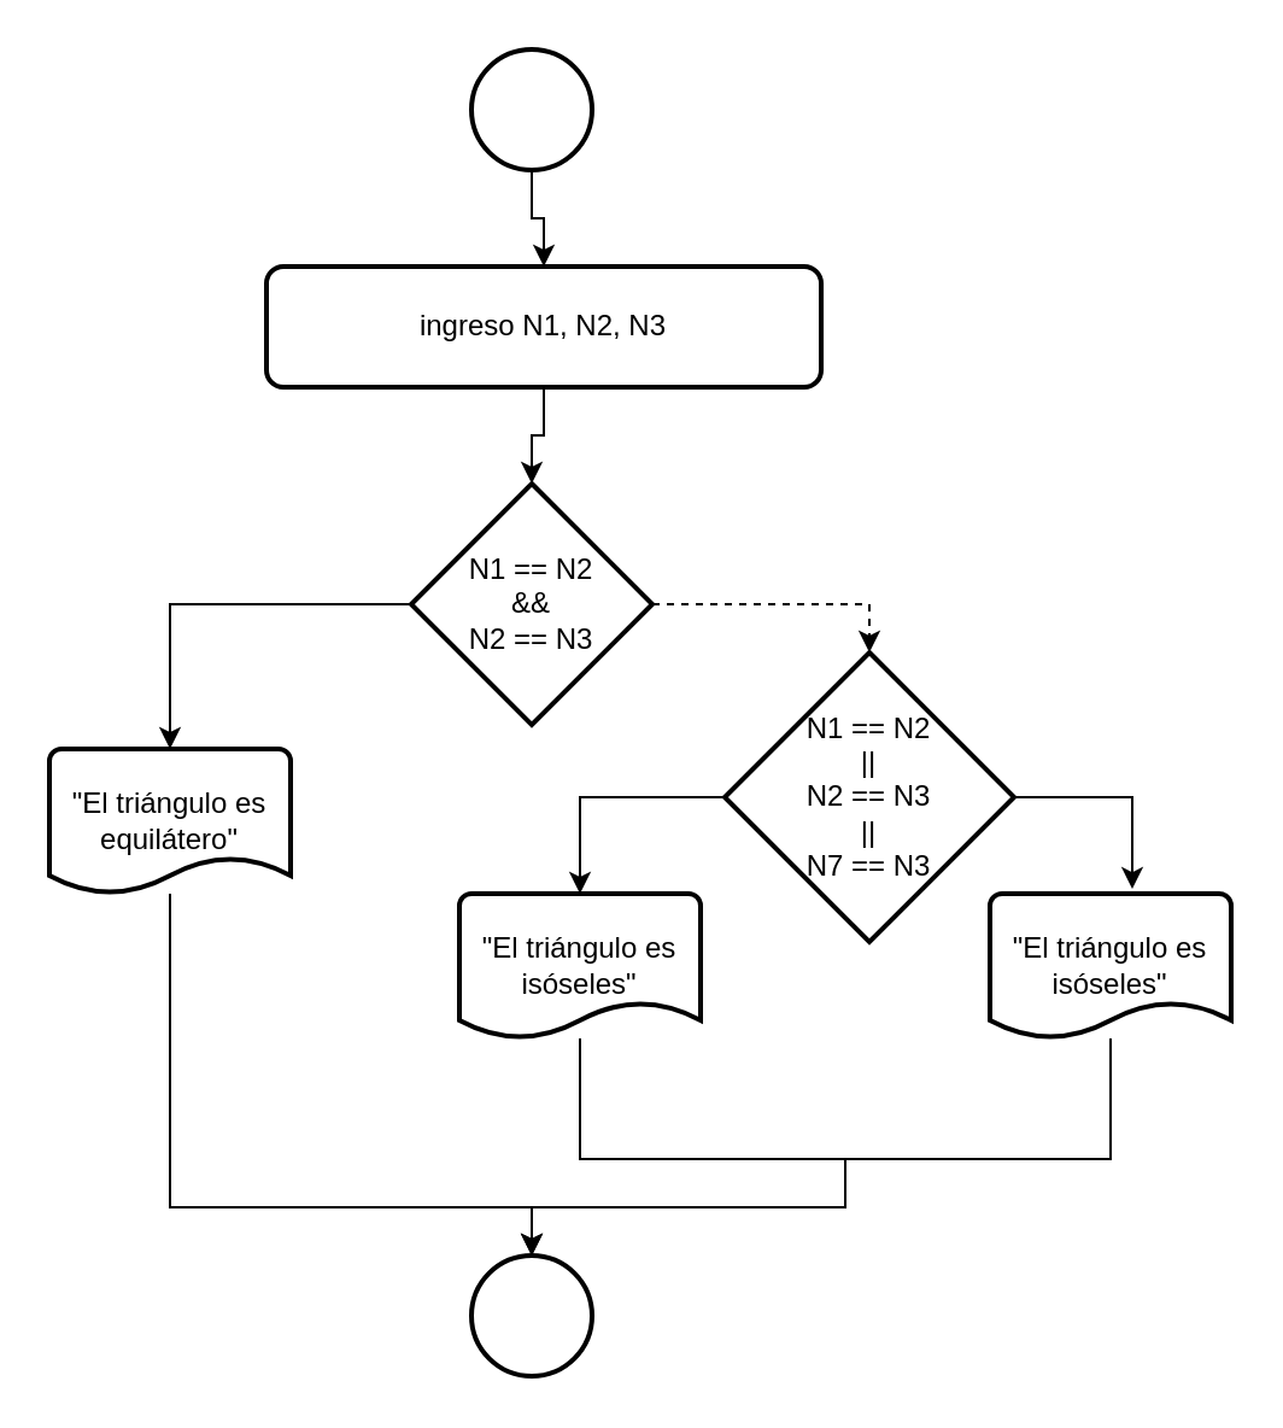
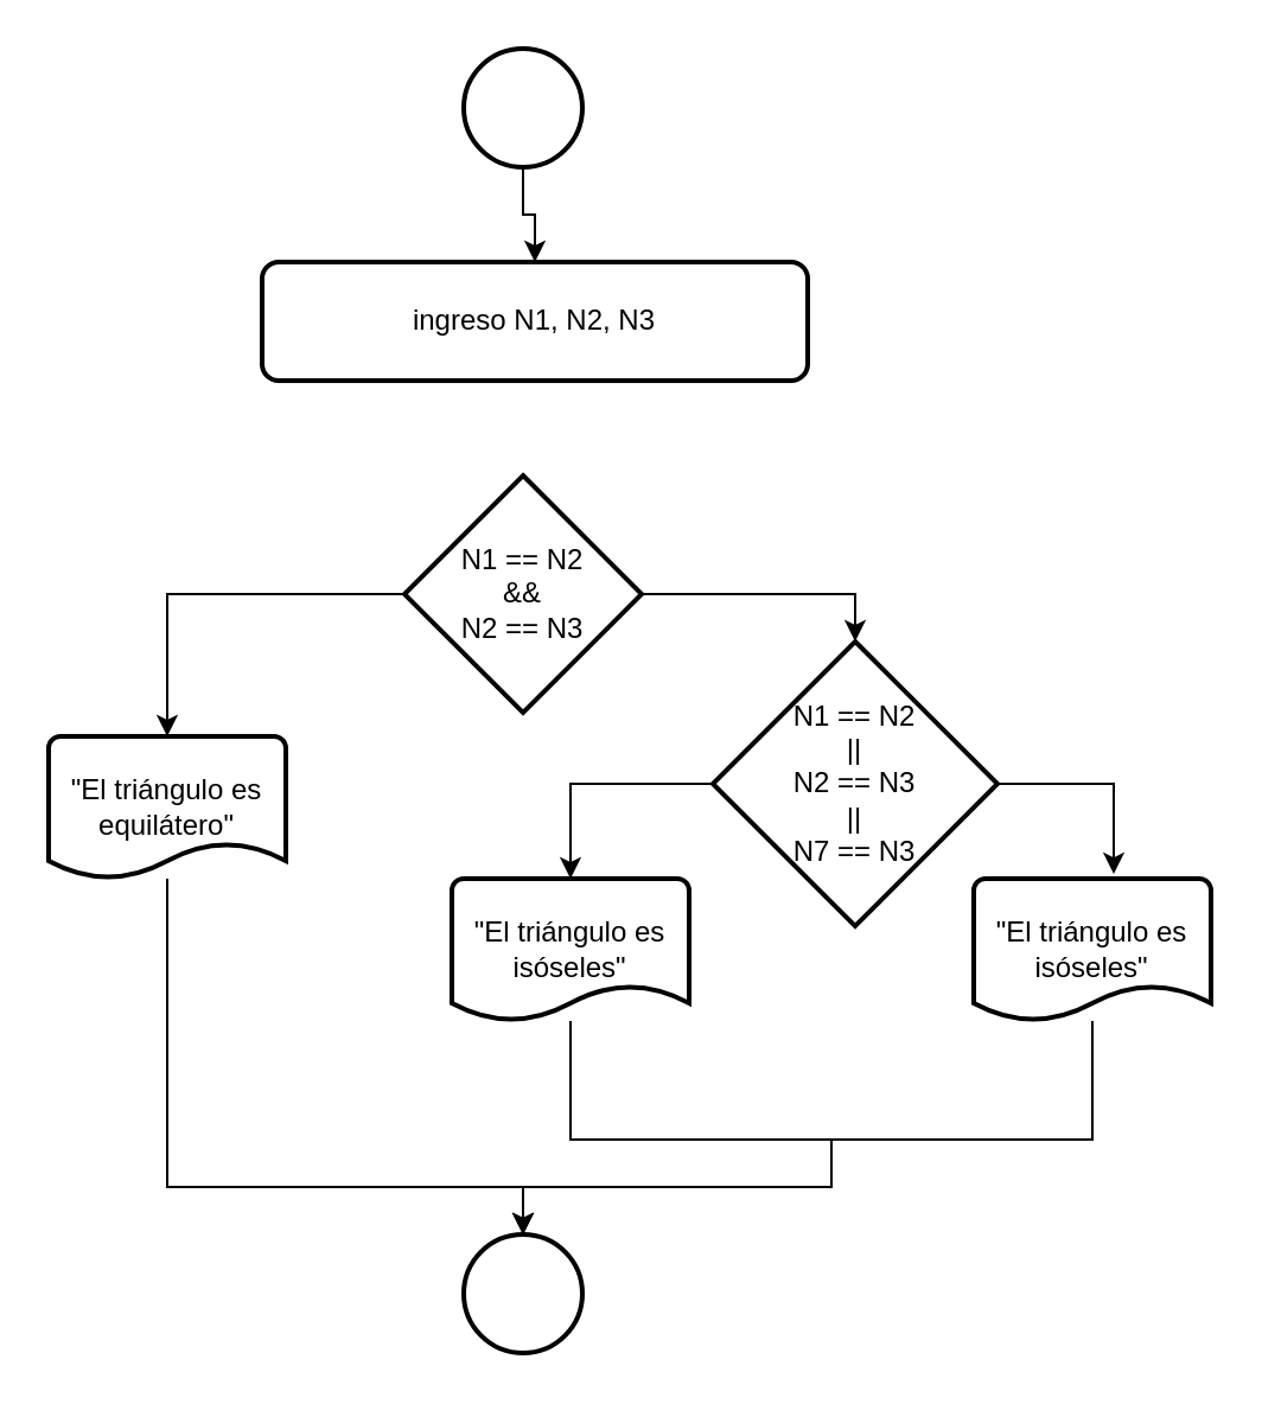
  <mxCell id="0" />
  <mxCell id="1" parent="0" />
  <mxCell id="2" style="edgeStyle=orthogonalEdgeStyle;rounded=0;orthogonalLoop=1;jettySize=auto;html=1;entryX=0.5;entryY=0;entryDx=0;entryDy=0;" parent="1" source="3" target="6" edge="1"><mxGeometry relative="1" as="geometry" /></mxCell>
  <mxCell id="3" value="" style="strokeWidth=2;html=1;shape=mxgraph.flowchart.start_2;whiteSpace=wrap;" parent="1" vertex="1"><mxGeometry x="195" y="20" width="50" height="50" as="geometry" /></mxCell>
  <mxCell id="4" value="" style="strokeWidth=2;html=1;shape=mxgraph.flowchart.start_2;whiteSpace=wrap;" parent="1" vertex="1"><mxGeometry x="195" y="520" width="50" height="50" as="geometry" /></mxCell>
- <mxCell id="5" style="edgeStyle=orthogonalEdgeStyle;rounded=0;orthogonalLoop=1;jettySize=auto;html=1;" parent="1" source="6" target="9" edge="1"><mxGeometry relative="1" as="geometry" /></mxCell>
  <mxCell id="6" value="ingreso N1, N2, N3" style="rounded=1;whiteSpace=wrap;html=1;absoluteArcSize=1;arcSize=14;strokeWidth=2;" parent="1" vertex="1"><mxGeometry x="110" y="110" width="230" height="50" as="geometry" /></mxCell>
  <mxCell id="7" style="edgeStyle=orthogonalEdgeStyle;rounded=0;orthogonalLoop=1;jettySize=auto;html=1;entryX=0.5;entryY=0;entryDx=0;entryDy=0;entryPerimeter=0;exitX=0;exitY=0.5;exitDx=0;exitDy=0;exitPerimeter=0;" parent="1" source="9" target="11" edge="1"><mxGeometry relative="1" as="geometry"><mxPoint x="0" y="200" as="sourcePoint" /></mxGeometry></mxCell>
- <mxCell id="8" style="edgeStyle=orthogonalEdgeStyle;rounded=0;orthogonalLoop=1;jettySize=auto;html=1;entryX=0.5;entryY=0;entryDx=0;entryDy=0;entryPerimeter=0;exitX=1;exitY=0.5;exitDx=0;exitDy=0;exitPerimeter=0;dashed=1;" parent="1" source="9" target="14" edge="1"><mxGeometry relative="1" as="geometry"><Array as="points"><mxPoint x="360" y="250" /></Array><mxPoint x="450" y="260" as="sourcePoint" /></mxGeometry></mxCell>
+ <mxCell id="8" style="edgeStyle=orthogonalEdgeStyle;rounded=0;orthogonalLoop=1;jettySize=auto;html=1;entryX=0.5;entryY=0;entryDx=0;entryDy=0;entryPerimeter=0;exitX=1;exitY=0.5;exitDx=0;exitDy=0;exitPerimeter=0;" parent="1" source="9" target="14" edge="1"><mxGeometry relative="1" as="geometry"><Array as="points"><mxPoint x="360" y="250" /></Array><mxPoint x="450" y="260" as="sourcePoint" /></mxGeometry></mxCell>
  <mxCell id="9" value="N1 == N2&lt;br&gt;&amp;amp;&amp;amp;&lt;br&gt;N2 == N3" style="strokeWidth=2;html=1;shape=mxgraph.flowchart.decision;whiteSpace=wrap;" parent="1" vertex="1"><mxGeometry x="170" y="200" width="100" height="100" as="geometry" /></mxCell>
  <mxCell id="10" style="edgeStyle=orthogonalEdgeStyle;rounded=0;orthogonalLoop=1;jettySize=auto;html=1;entryX=0.5;entryY=0;entryDx=0;entryDy=0;entryPerimeter=0;" parent="1" source="11" target="4" edge="1"><mxGeometry relative="1" as="geometry"><Array as="points"><mxPoint x="70" y="500" /><mxPoint x="220" y="500" /></Array></mxGeometry></mxCell>
  <mxCell id="11" value="&quot;El triángulo es equilátero&quot;" style="strokeWidth=2;html=1;shape=mxgraph.flowchart.document2;whiteSpace=wrap;size=0.25;" parent="1" vertex="1"><mxGeometry x="20" y="310" width="100" height="60" as="geometry" /></mxCell>
  <mxCell id="12" style="edgeStyle=orthogonalEdgeStyle;rounded=0;orthogonalLoop=1;jettySize=auto;html=1;entryX=0.5;entryY=0;entryDx=0;entryDy=0;entryPerimeter=0;" parent="1" source="14" target="16" edge="1"><mxGeometry relative="1" as="geometry" /></mxCell>
  <mxCell id="13" style="edgeStyle=orthogonalEdgeStyle;rounded=0;orthogonalLoop=1;jettySize=auto;html=1;entryX=0.59;entryY=-0.033;entryDx=0;entryDy=0;entryPerimeter=0;" parent="1" source="14" edge="1"><mxGeometry relative="1" as="geometry"><Array as="points"><mxPoint x="469" y="330" /></Array><mxPoint x="469" y="368.02" as="targetPoint" /></mxGeometry></mxCell>
  <mxCell id="14" value="N1 == N2&lt;br&gt;||&lt;br&gt;N2 == N3&lt;br&gt;||&lt;br&gt;N7 == N3" style="strokeWidth=2;html=1;shape=mxgraph.flowchart.decision;whiteSpace=wrap;" parent="1" vertex="1"><mxGeometry x="300" y="270" width="120" height="120" as="geometry" /></mxCell>
  <mxCell id="15" style="edgeStyle=orthogonalEdgeStyle;rounded=0;orthogonalLoop=1;jettySize=auto;html=1;" parent="1" source="16" edge="1"><mxGeometry relative="1" as="geometry"><Array as="points"><mxPoint x="240" y="480" /><mxPoint x="350" y="480" /><mxPoint x="350" y="500" /><mxPoint x="220" y="500" /></Array><mxPoint x="220" y="520" as="targetPoint" /></mxGeometry></mxCell>
  <mxCell id="16" value="&quot;El triángulo es isóseles&quot;" style="strokeWidth=2;html=1;shape=mxgraph.flowchart.document2;whiteSpace=wrap;size=0.25;" parent="1" vertex="1"><mxGeometry x="190" y="370" width="100" height="60" as="geometry" /></mxCell>
  <mxCell id="17" style="edgeStyle=orthogonalEdgeStyle;rounded=0;orthogonalLoop=1;jettySize=auto;html=1;entryX=0.5;entryY=0;entryDx=0;entryDy=0;entryPerimeter=0;" parent="1" target="4" edge="1"><mxGeometry relative="1" as="geometry"><Array as="points"><mxPoint x="460" y="480" /><mxPoint x="350" y="480" /><mxPoint x="350" y="500" /><mxPoint x="220" y="500" /></Array><mxPoint x="460" y="430" as="sourcePoint" /><mxPoint x="500" y="530" as="targetPoint" /></mxGeometry></mxCell>
  <mxCell id="18" value="&quot;El triángulo es isóseles&quot;" style="strokeWidth=2;html=1;shape=mxgraph.flowchart.document2;whiteSpace=wrap;size=0.25;" parent="1" vertex="1"><mxGeometry x="410" y="370" width="100" height="60" as="geometry" /></mxCell>
